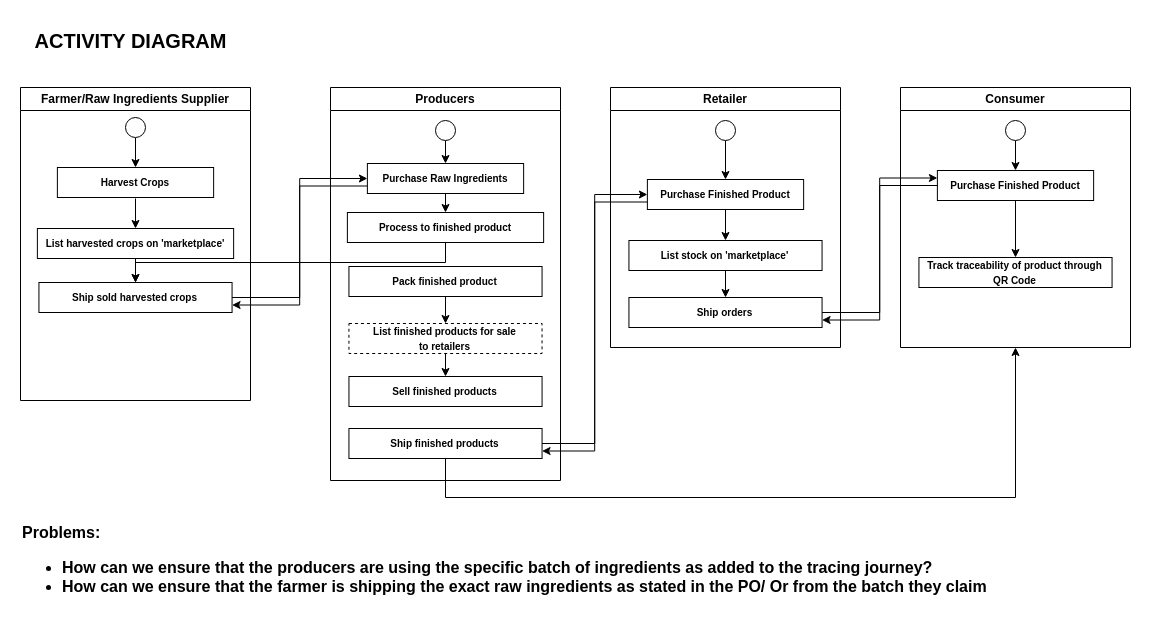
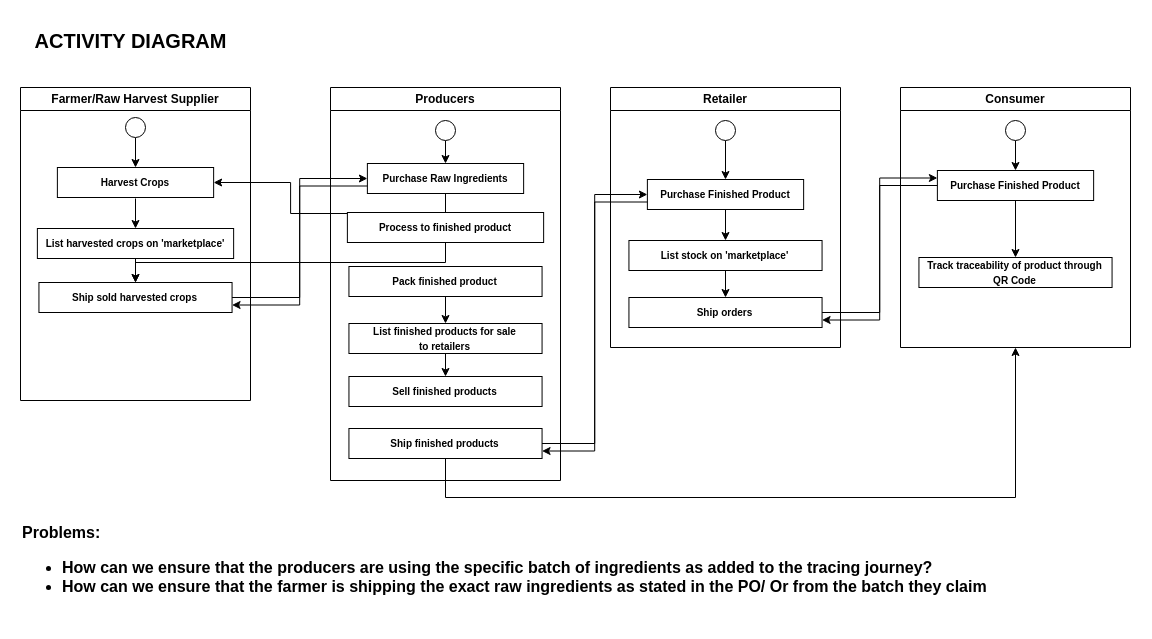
  <mxCell id="0" />
  <mxCell id="1" parent="0" />
- <mxCell id="2" value="&lt;font style=&quot;font-size: 12px;&quot;&gt;Farmer/Raw Ingredients Supplier&lt;/font&gt;" style="swimlane;whiteSpace=wrap;html=1;" parent="1" vertex="1"><mxGeometry x="20" y="87" width="230" height="313" as="geometry" /></mxCell>
+ <mxCell id="2" value="&lt;font style=&quot;font-size: 12px;&quot;&gt;Farmer/Raw Harvest Supplier&lt;/font&gt;" style="swimlane;whiteSpace=wrap;html=1;" parent="1" vertex="1"><mxGeometry x="20" y="87" width="230" height="313" as="geometry" /></mxCell>
  <mxCell id="3" style="edgeStyle=orthogonalEdgeStyle;rounded=0;orthogonalLoop=1;jettySize=auto;html=1;exitX=0.5;exitY=1;exitDx=0;exitDy=0;entryX=0.5;entryY=0;entryDx=0;entryDy=0;" parent="2" target="6" edge="1"><mxGeometry relative="1" as="geometry"><mxPoint x="115.005" y="111" as="sourcePoint" /></mxGeometry></mxCell>
  <mxCell id="4" value="&lt;b&gt;&lt;font style=&quot;font-size: 10px;&quot;&gt;Harvest Crops&lt;/font&gt;&lt;/b&gt;" style="rounded=0;whiteSpace=wrap;html=1;" parent="2" vertex="1"><mxGeometry x="36.88" y="80" width="156.25" height="30" as="geometry" /></mxCell>
  <mxCell id="5" style="edgeStyle=orthogonalEdgeStyle;rounded=0;orthogonalLoop=1;jettySize=auto;html=1;exitX=0.5;exitY=1;exitDx=0;exitDy=0;entryX=0.5;entryY=0;entryDx=0;entryDy=0;" parent="2" source="6" target="7" edge="1"><mxGeometry relative="1" as="geometry" /></mxCell>
  <mxCell id="6" value="&lt;b&gt;&lt;font style=&quot;font-size: 10px;&quot;&gt;List harvested crops on 'marketplace'&lt;/font&gt;&lt;/b&gt;" style="rounded=0;whiteSpace=wrap;html=1;" parent="2" vertex="1"><mxGeometry x="16.88" y="141" width="196.25" height="30" as="geometry" /></mxCell>
  <mxCell id="7" value="&lt;b&gt;&lt;font style=&quot;font-size: 10px;&quot;&gt;Ship sold harvested crops&lt;/font&gt;&lt;/b&gt;" style="rounded=0;whiteSpace=wrap;html=1;" parent="2" vertex="1"><mxGeometry x="18.44" y="195" width="193.12" height="30" as="geometry" /></mxCell>
  <mxCell id="8" style="edgeStyle=orthogonalEdgeStyle;rounded=0;orthogonalLoop=1;jettySize=auto;html=1;exitX=0.5;exitY=1;exitDx=0;exitDy=0;entryX=0.5;entryY=0;entryDx=0;entryDy=0;" edge="1" parent="2" source="9" target="4"><mxGeometry relative="1" as="geometry" /></mxCell>
  <mxCell id="9" value="" style="ellipse;whiteSpace=wrap;html=1;aspect=fixed;" vertex="1" parent="2"><mxGeometry x="105" y="30" width="20" height="20" as="geometry" /></mxCell>
  <mxCell id="10" value="&lt;font style=&quot;font-size: 12px;&quot;&gt;Producers&lt;/font&gt;" style="swimlane;whiteSpace=wrap;html=1;" parent="1" vertex="1"><mxGeometry x="330" y="87" width="230" height="393" as="geometry" /></mxCell>
- <mxCell id="11" style="edgeStyle=orthogonalEdgeStyle;rounded=0;orthogonalLoop=1;jettySize=auto;html=1;exitX=0.5;exitY=1;exitDx=0;exitDy=0;entryX=0.5;entryY=0;entryDx=0;entryDy=0;" parent="10" source="12" target="14" edge="1"><mxGeometry relative="1" as="geometry" /></mxCell>
+ <mxCell id="11" style="edgeStyle=orthogonalEdgeStyle;rounded=0;orthogonalLoop=1;jettySize=auto;html=1;exitX=0.5;exitY=1;exitDx=0;exitDy=0;" parent="10" source="12" target="4" edge="1"><mxGeometry relative="1" as="geometry" /></mxCell>
  <mxCell id="12" value="&lt;b&gt;&lt;font style=&quot;font-size: 10px;&quot;&gt;Purchase Raw Ingredients&lt;/font&gt;&lt;/b&gt;" style="rounded=0;whiteSpace=wrap;html=1;" parent="10" vertex="1"><mxGeometry x="36.88" y="76" width="156.25" height="30" as="geometry" /></mxCell>
  <mxCell id="13" style="edgeStyle=orthogonalEdgeStyle;rounded=0;orthogonalLoop=1;jettySize=auto;html=1;exitX=0.5;exitY=1;exitDx=0;exitDy=0;" parent="10" source="14" target="7" edge="1"><mxGeometry relative="1" as="geometry" /></mxCell>
  <mxCell id="14" value="&lt;b&gt;&lt;font style=&quot;font-size: 10px;&quot;&gt;Process to finished product&lt;br&gt;&lt;/font&gt;&lt;/b&gt;" style="rounded=0;whiteSpace=wrap;html=1;" parent="10" vertex="1"><mxGeometry x="16.88" y="125" width="196.25" height="30" as="geometry" /></mxCell>
  <mxCell id="15" style="edgeStyle=orthogonalEdgeStyle;rounded=0;orthogonalLoop=1;jettySize=auto;html=1;exitX=0.5;exitY=1;exitDx=0;exitDy=0;" parent="10" source="16" target="18" edge="1"><mxGeometry relative="1" as="geometry" /></mxCell>
  <mxCell id="16" value="&lt;b&gt;&lt;font style=&quot;font-size: 10px;&quot;&gt;Pack finished product&lt;/font&gt;&lt;/b&gt;" style="rounded=0;whiteSpace=wrap;html=1;" parent="10" vertex="1"><mxGeometry x="18.44" y="179" width="193.12" height="30" as="geometry" /></mxCell>
  <mxCell id="17" style="edgeStyle=orthogonalEdgeStyle;rounded=0;orthogonalLoop=1;jettySize=auto;html=1;exitX=0.5;exitY=1;exitDx=0;exitDy=0;entryX=0.5;entryY=0;entryDx=0;entryDy=0;" parent="10" source="18" target="19" edge="1"><mxGeometry relative="1" as="geometry" /></mxCell>
- <mxCell id="18" value="&lt;b&gt;&lt;font style=&quot;font-size: 10px;&quot;&gt;List finished products for sale &lt;br&gt;to retailers&lt;/font&gt;&lt;/b&gt;" style="rounded=0;whiteSpace=wrap;html=1;dashed=1;" parent="10" vertex="1"><mxGeometry x="18.44" y="236" width="193.12" height="30" as="geometry" /></mxCell>
+ <mxCell id="18" value="&lt;b&gt;&lt;font style=&quot;font-size: 10px;&quot;&gt;List finished products for sale &lt;br&gt;to retailers&lt;/font&gt;&lt;/b&gt;" style="rounded=0;whiteSpace=wrap;html=1;" parent="10" vertex="1"><mxGeometry x="18.44" y="236" width="193.12" height="30" as="geometry" /></mxCell>
  <mxCell id="19" value="&lt;span style=&quot;font-size: 10px;&quot;&gt;&lt;b&gt;Sell finished products&lt;/b&gt;&lt;/span&gt;" style="rounded=0;whiteSpace=wrap;html=1;" parent="10" vertex="1"><mxGeometry x="18.45" y="289" width="193.12" height="30" as="geometry" /></mxCell>
  <mxCell id="20" value="&lt;span style=&quot;font-size: 10px;&quot;&gt;&lt;b&gt;Ship finished products&lt;/b&gt;&lt;/span&gt;" style="rounded=0;whiteSpace=wrap;html=1;" parent="10" vertex="1"><mxGeometry x="18.44" y="341" width="193.12" height="30" as="geometry" /></mxCell>
  <mxCell id="21" style="edgeStyle=orthogonalEdgeStyle;rounded=0;orthogonalLoop=1;jettySize=auto;html=1;entryX=0.5;entryY=0;entryDx=0;entryDy=0;" edge="1" parent="10" source="22" target="12"><mxGeometry relative="1" as="geometry" /></mxCell>
  <mxCell id="22" value="" style="ellipse;whiteSpace=wrap;html=1;aspect=fixed;" vertex="1" parent="10"><mxGeometry x="105" y="33" width="20" height="20" as="geometry" /></mxCell>
  <mxCell id="23" style="edgeStyle=orthogonalEdgeStyle;rounded=0;orthogonalLoop=1;jettySize=auto;html=1;exitX=1;exitY=0.5;exitDx=0;exitDy=0;entryX=0;entryY=0.5;entryDx=0;entryDy=0;" parent="1" source="7" target="12" edge="1"><mxGeometry relative="1" as="geometry" /></mxCell>
  <mxCell id="24" style="edgeStyle=orthogonalEdgeStyle;rounded=0;orthogonalLoop=1;jettySize=auto;html=1;exitX=0;exitY=0.75;exitDx=0;exitDy=0;entryX=1;entryY=0.75;entryDx=0;entryDy=0;" parent="1" source="12" target="7" edge="1"><mxGeometry relative="1" as="geometry" /></mxCell>
  <mxCell id="25" value="&lt;font style=&quot;font-size: 12px;&quot;&gt;Retailer&lt;/font&gt;" style="swimlane;whiteSpace=wrap;html=1;" parent="1" vertex="1"><mxGeometry x="610" y="87" width="230" height="260" as="geometry" /></mxCell>
  <mxCell id="26" style="edgeStyle=orthogonalEdgeStyle;rounded=0;orthogonalLoop=1;jettySize=auto;html=1;exitX=0.5;exitY=1;exitDx=0;exitDy=0;entryX=0.5;entryY=0;entryDx=0;entryDy=0;" parent="25" source="28" edge="1"><mxGeometry relative="1" as="geometry"><mxPoint x="115.005" y="100" as="targetPoint" /></mxGeometry></mxCell>
  <mxCell id="27" style="edgeStyle=orthogonalEdgeStyle;rounded=0;orthogonalLoop=1;jettySize=auto;html=1;exitX=0.5;exitY=1;exitDx=0;exitDy=0;entryX=0.5;entryY=0;entryDx=0;entryDy=0;" edge="1" parent="25" source="28" target="30"><mxGeometry relative="1" as="geometry" /></mxCell>
  <mxCell id="28" value="&lt;b&gt;&lt;font style=&quot;font-size: 10px;&quot;&gt;Purchase Finished Product&lt;/font&gt;&lt;/b&gt;" style="rounded=0;whiteSpace=wrap;html=1;" parent="25" vertex="1"><mxGeometry x="36.88" y="92" width="156.25" height="30" as="geometry" /></mxCell>
  <mxCell id="29" style="edgeStyle=orthogonalEdgeStyle;rounded=0;orthogonalLoop=1;jettySize=auto;html=1;exitX=0.5;exitY=1;exitDx=0;exitDy=0;entryX=0.5;entryY=0;entryDx=0;entryDy=0;" parent="25" source="30" target="31" edge="1"><mxGeometry relative="1" as="geometry" /></mxCell>
  <mxCell id="30" value="&lt;b&gt;&lt;font style=&quot;font-size: 10px;&quot;&gt;List stock on 'marketplace'&lt;/font&gt;&lt;/b&gt;" style="rounded=0;whiteSpace=wrap;html=1;" parent="25" vertex="1"><mxGeometry x="18.44" y="153" width="193.12" height="30" as="geometry" /></mxCell>
  <mxCell id="31" value="&lt;span style=&quot;font-size: 10px;&quot;&gt;&lt;b&gt;Ship orders&lt;/b&gt;&lt;/span&gt;" style="rounded=0;whiteSpace=wrap;html=1;" parent="25" vertex="1"><mxGeometry x="18.44" y="210" width="193.12" height="30" as="geometry" /></mxCell>
  <mxCell id="32" style="edgeStyle=orthogonalEdgeStyle;rounded=0;orthogonalLoop=1;jettySize=auto;html=1;entryX=0.5;entryY=0;entryDx=0;entryDy=0;" edge="1" parent="25" source="33" target="28"><mxGeometry relative="1" as="geometry" /></mxCell>
  <mxCell id="33" value="" style="ellipse;whiteSpace=wrap;html=1;aspect=fixed;" vertex="1" parent="25"><mxGeometry x="105" y="33" width="20" height="20" as="geometry" /></mxCell>
  <mxCell id="34" value="&lt;font style=&quot;font-size: 12px;&quot;&gt;Consumer&lt;/font&gt;" style="swimlane;whiteSpace=wrap;html=1;" parent="1" vertex="1"><mxGeometry x="900" y="87" width="230" height="260" as="geometry" /></mxCell>
  <mxCell id="35" value="&lt;b&gt;&lt;font style=&quot;font-size: 10px;&quot;&gt;Purchase Finished Product&lt;/font&gt;&lt;/b&gt;" style="rounded=0;whiteSpace=wrap;html=1;" parent="34" vertex="1"><mxGeometry x="36.88" y="83" width="156.25" height="30" as="geometry" /></mxCell>
  <mxCell id="36" style="edgeStyle=orthogonalEdgeStyle;rounded=0;orthogonalLoop=1;jettySize=auto;html=1;exitX=0.5;exitY=1;exitDx=0;exitDy=0;entryX=0.5;entryY=0;entryDx=0;entryDy=0;" parent="34" source="35" target="37" edge="1"><mxGeometry relative="1" as="geometry"><mxPoint x="115" y="130" as="sourcePoint" /></mxGeometry></mxCell>
  <mxCell id="37" value="&lt;b style=&quot;font-size: 10px;&quot;&gt;Track &lt;/b&gt;&lt;span style=&quot;font-size: 10px;&quot;&gt;&lt;b&gt;traceability&lt;/b&gt;&lt;/span&gt;&lt;b style=&quot;font-size: 10px;&quot;&gt;&amp;nbsp;of product through QR Code&lt;/b&gt;" style="rounded=0;whiteSpace=wrap;html=1;" parent="34" vertex="1"><mxGeometry x="18.44" y="170" width="193.12" height="30" as="geometry" /></mxCell>
  <mxCell id="38" style="edgeStyle=orthogonalEdgeStyle;rounded=0;orthogonalLoop=1;jettySize=auto;html=1;entryX=0.5;entryY=0;entryDx=0;entryDy=0;" edge="1" parent="34" source="39" target="35"><mxGeometry relative="1" as="geometry" /></mxCell>
  <mxCell id="39" value="" style="ellipse;whiteSpace=wrap;html=1;aspect=fixed;" vertex="1" parent="34"><mxGeometry x="105" y="33" width="20" height="20" as="geometry" /></mxCell>
  <mxCell id="40" style="edgeStyle=orthogonalEdgeStyle;rounded=0;orthogonalLoop=1;jettySize=auto;html=1;exitX=1;exitY=0.5;exitDx=0;exitDy=0;entryX=0;entryY=0.25;entryDx=0;entryDy=0;" parent="1" source="31" target="35" edge="1"><mxGeometry relative="1" as="geometry" /></mxCell>
  <mxCell id="41" style="edgeStyle=orthogonalEdgeStyle;rounded=0;orthogonalLoop=1;jettySize=auto;html=1;exitX=0;exitY=0.5;exitDx=0;exitDy=0;entryX=1;entryY=0.75;entryDx=0;entryDy=0;" parent="1" source="35" target="31" edge="1"><mxGeometry relative="1" as="geometry" /></mxCell>
  <mxCell id="42" style="edgeStyle=orthogonalEdgeStyle;rounded=0;orthogonalLoop=1;jettySize=auto;html=1;exitX=1;exitY=0.5;exitDx=0;exitDy=0;entryX=0;entryY=0.5;entryDx=0;entryDy=0;" parent="1" source="20" target="28" edge="1"><mxGeometry relative="1" as="geometry" /></mxCell>
  <mxCell id="43" style="edgeStyle=orthogonalEdgeStyle;rounded=0;orthogonalLoop=1;jettySize=auto;html=1;exitX=0;exitY=0.75;exitDx=0;exitDy=0;entryX=1;entryY=0.75;entryDx=0;entryDy=0;" parent="1" source="28" target="20" edge="1"><mxGeometry relative="1" as="geometry" /></mxCell>
  <mxCell id="44" style="edgeStyle=orthogonalEdgeStyle;rounded=0;orthogonalLoop=1;jettySize=auto;html=1;exitX=0.5;exitY=1;exitDx=0;exitDy=0;entryX=0.5;entryY=1;entryDx=0;entryDy=0;" parent="1" source="20" target="34" edge="1"><mxGeometry relative="1" as="geometry"><Array as="points"><mxPoint x="445" y="497" /><mxPoint x="1015" y="497" /></Array></mxGeometry></mxCell>
  <mxCell id="45" value="&lt;b&gt;&lt;font style=&quot;font-size: 20px;&quot;&gt;ACTIVITY DIAGRAM&lt;/font&gt;&lt;/b&gt;" style="text;html=1;align=center;verticalAlign=middle;resizable=0;points=[];autosize=1;strokeColor=none;fillColor=none;" parent="1" vertex="1"><mxGeometry x="20" y="20" width="220" height="40" as="geometry" /></mxCell>
  <mxCell id="46" value="&lt;b style=&quot;font-size: 16px;&quot;&gt;&lt;font style=&quot;font-size: 16px;&quot;&gt;Problems:&lt;br&gt;&lt;ul&gt;&lt;li&gt;&lt;b&gt;&lt;font style=&quot;font-size: 16px;&quot;&gt;How can we ensure that the producers are using the specific batch of ingredients as added to the tracing journey?&lt;/font&gt;&lt;/b&gt;&lt;/li&gt;&lt;li&gt;&lt;b&gt;&lt;font style=&quot;font-size: 16px;&quot;&gt;How can we ensure that the farmer is shipping the exact raw ingredients as stated in the PO/ Or from the batch they claim&lt;/font&gt;&lt;/b&gt;&lt;/li&gt;&lt;/ul&gt;&lt;/font&gt;&lt;/b&gt;" style="text;html=1;align=left;verticalAlign=middle;resizable=0;points=[];autosize=1;strokeColor=none;fillColor=none;" parent="1" vertex="1"><mxGeometry x="20" y="517" width="990" height="100" as="geometry" /></mxCell>
